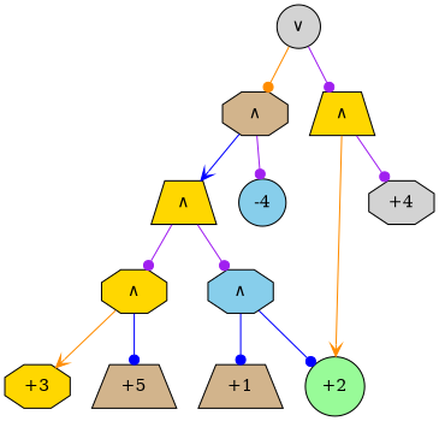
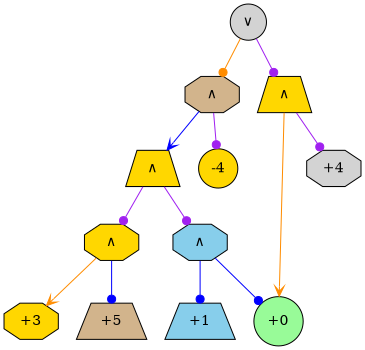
  digraph {
    node [fillcolor=gold shape=octagon style=filled]
    edge [arrowhead=dot color=purple]
-   n1 [fillcolor=tan label="+1" shape=trapezium]
-   n2 [fillcolor=palegreen label="+2" shape=circle]
+   n1 [fillcolor=skyblue label="+1" shape=trapezium]
+   n2 [fillcolor=palegreen label="+0" shape=circle]
    n3 [fillcolor=skyblue label="∧"]
    n4 [label="+3"]
    n5 [fillcolor=tan label="+5" shape=trapezium]
    n6 [label="∧"]
    n7 [label="∧" shape=trapezium]
    n8 [fillcolor=lightgrey label="+4"]
-   n9 [fillcolor=skyblue label=-4 shape=circle]
+   n9 [label=-4 shape=circle]
    n10 [fillcolor=tan label="∧"]
    n11 [label="∧" shape=trapezium]
    n12 [fillcolor=lightgrey label="∨" shape=circle]
    n3 -> n1 [color=blue]
    n3 -> n2 [color=blue]
    n6 -> n4 [arrowhead=vee color=darkorange]
    n6 -> n5 [color=blue]
    n7 -> n3
    n7 -> n6
    n10 -> n7 [arrowhead=vee color=blue]
    n10 -> n9
    n11 -> n2 [arrowhead=vee color=darkorange]
    n11 -> n8
    n12 -> n10 [color=darkorange]
    n12 -> n11
  }
